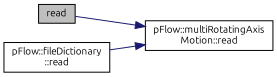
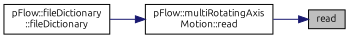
  digraph {
    fontname=Ubuntu
    rankdir=RL
    node [color=black fillcolor=white fontname=Ubuntu fontsize=10 shape=record style=filled]
    edge [color=midnightblue dir=back fontname=Ubuntu fontsize=10 labelfontname=Helvetica labelfontsize=10 style=solid]
    n1 [fillcolor=grey75 fontcolor=black height=0.2 label=read width=0.4]
    n2 [height=0.2 label="pFlow::multiRotatingAxis\lMotion::read" width=0.4]
-   n3 [height=0.2 label="pFlow::fileDictionary\l::read" width=0.4]
-   n2 -> n1
+   n3 [height=0.2 label="pFlow::fileDictionary\l::fileDictionary" width=0.4]
+   n1 -> n2
    n2 -> n3
  }
